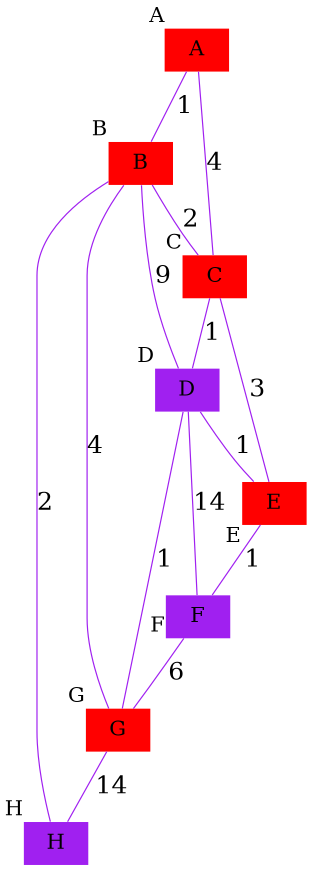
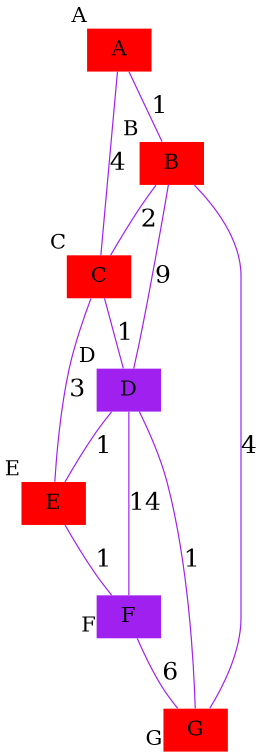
  graph {
    node [color=red fixedsize=true fontsize="18pt" fontstyle=bold shape=none style=filled]
    edge [color=purple fontsize="21pt"]
    A [xlabel=A]
    B [xlabel=B]
    C [xlabel=C]
    D [color=purple xlabel=D]
    G [xlabel=G]
-   H [color=purple xlabel=H]
    E [xlabel=E]
    F [color=purple xlabel=F]
    A -- B [label=1]
    A -- C [label=4]
    B -- C [label=2]
    B -- D [label=9]
    B -- G [label=4]
-   B -- H [label=2]
    C -- D [label=1]
    C -- E [label=3]
    D -- G [label=1]
    D -- E [label=1]
    D -- F [label=14]
-   G -- H [label=14]
    E -- F [label=1]
    F -- G [label=6]
  }
